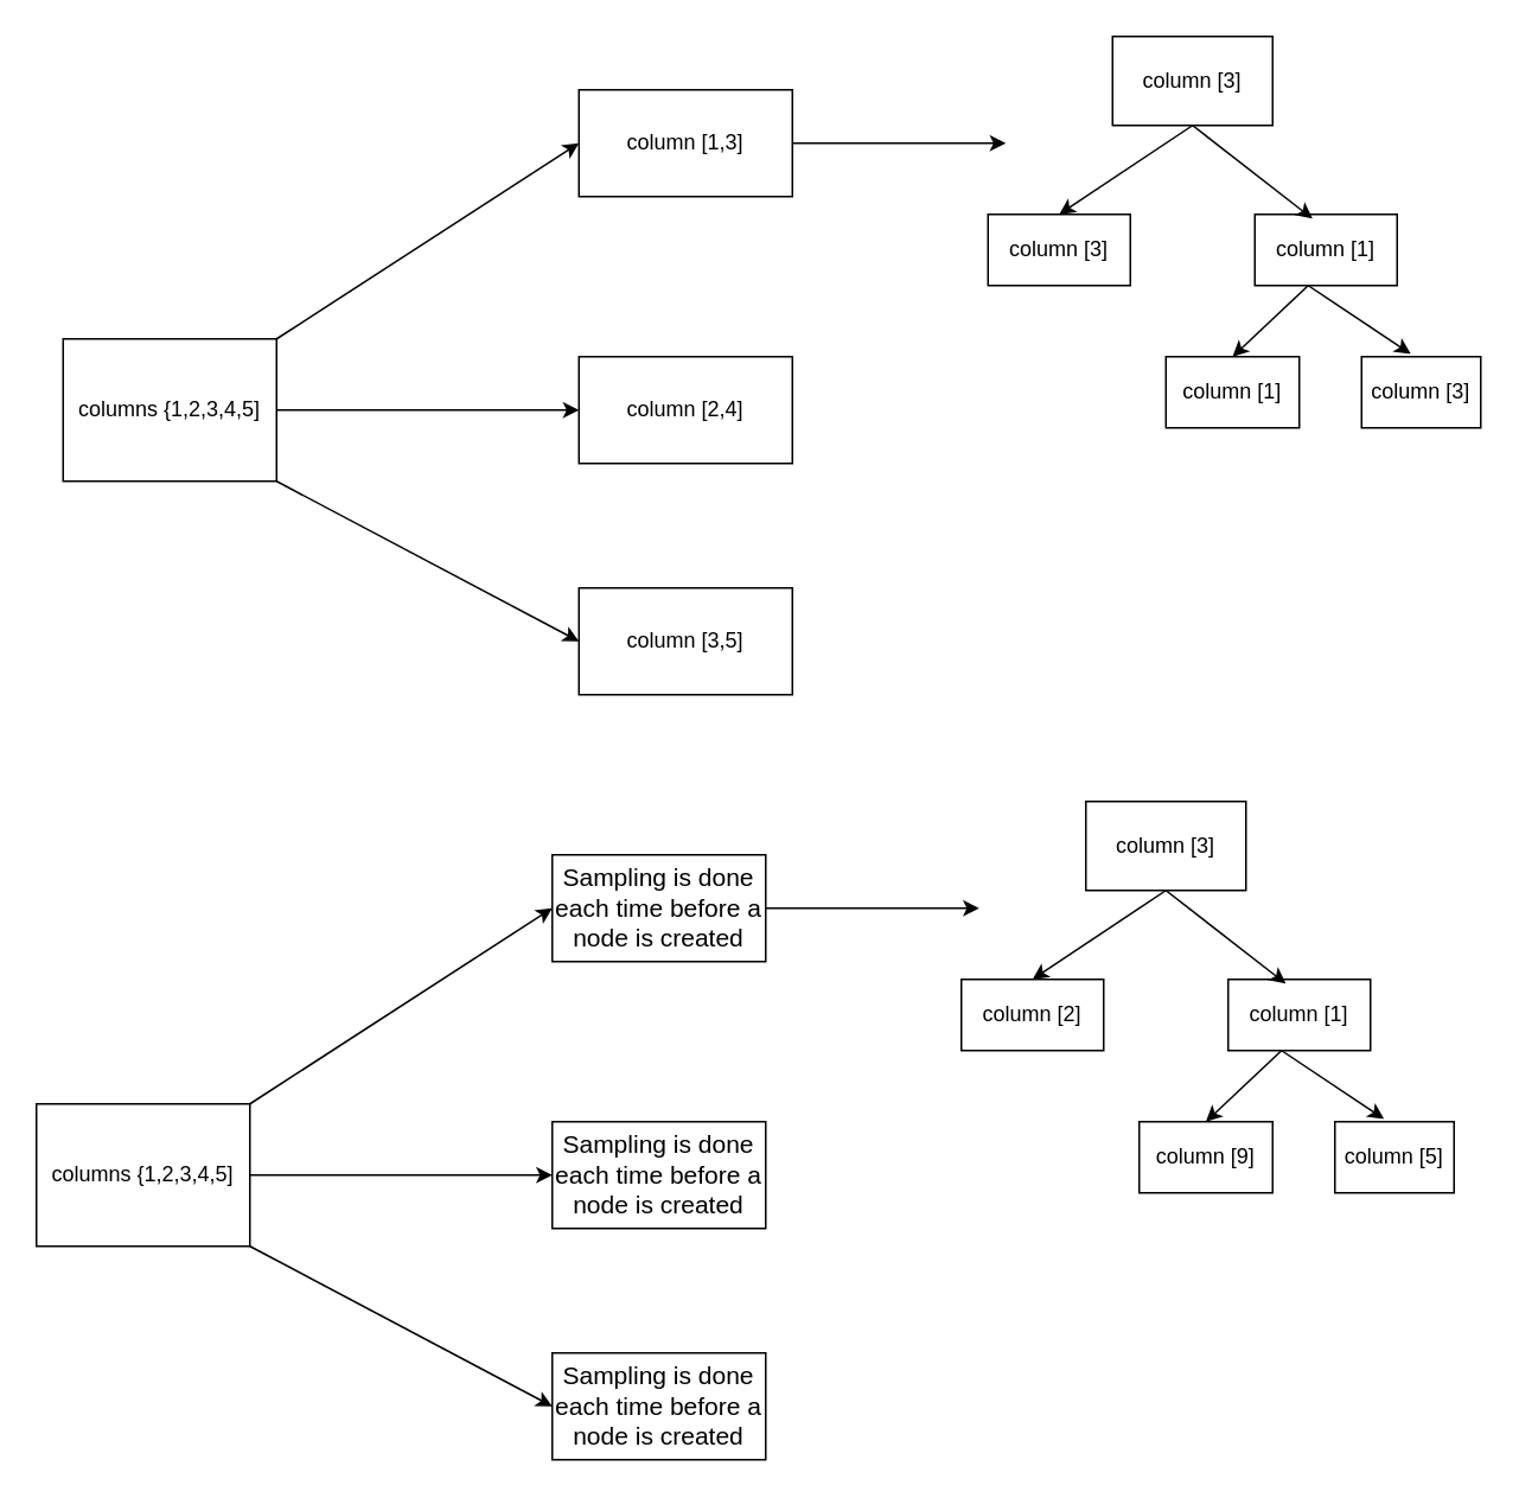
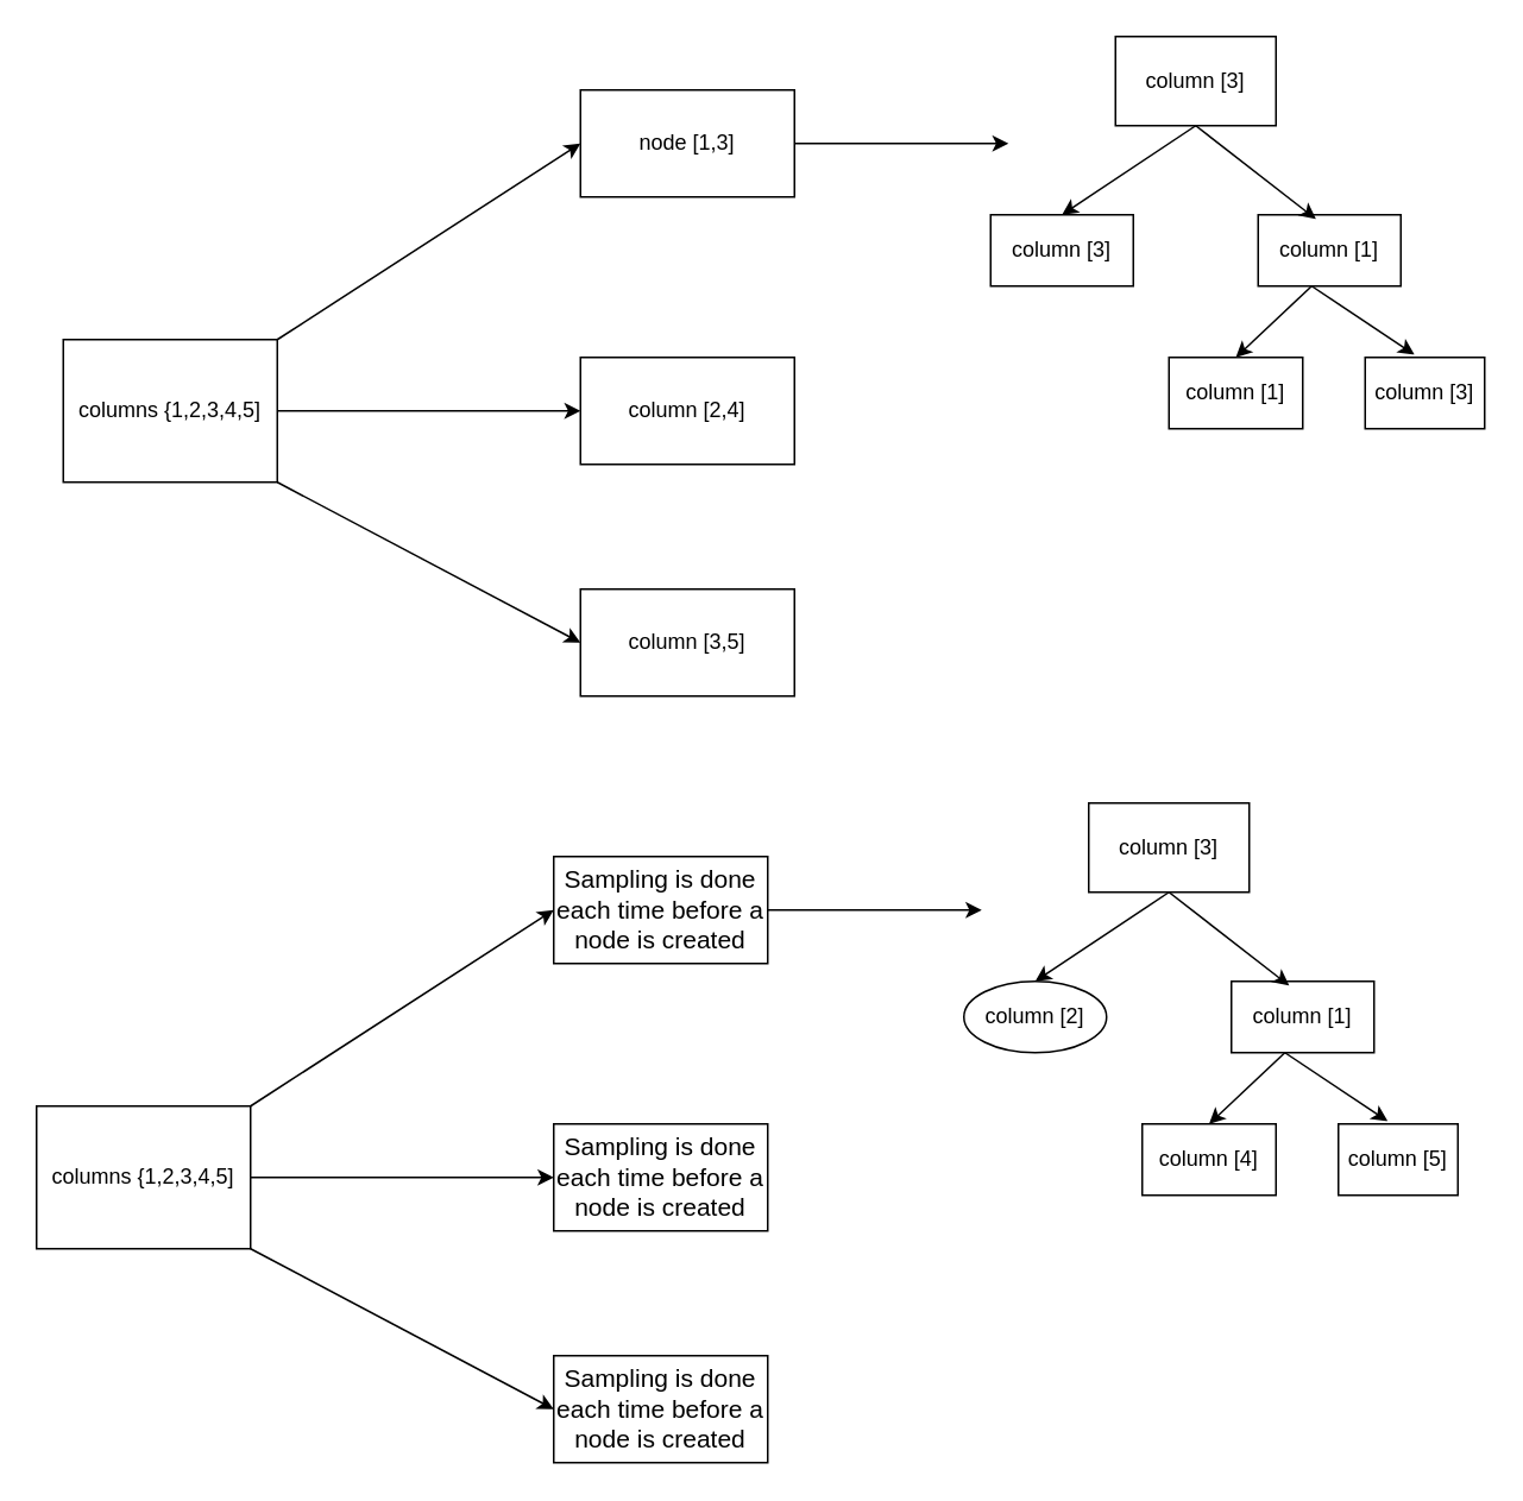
  <mxCell id="0" />
  <mxCell id="1" parent="0" />
  <mxCell id="2" style="edgeStyle=orthogonalEdgeStyle;rounded=0;orthogonalLoop=1;jettySize=auto;html=1;" edge="1" parent="1" source="3" target="6"><mxGeometry relative="1" as="geometry" /></mxCell>
  <mxCell id="3" value="columns {1,2,3,4,5]" style="whiteSpace=wrap;html=1;" vertex="1" parent="1"><mxGeometry x="35" y="190" width="120" height="80" as="geometry" /></mxCell>
  <mxCell id="4" style="edgeStyle=orthogonalEdgeStyle;rounded=0;orthogonalLoop=1;jettySize=auto;html=1;" edge="1" parent="1" source="5"><mxGeometry relative="1" as="geometry"><mxPoint x="565" y="80" as="targetPoint" /></mxGeometry></mxCell>
- <mxCell id="5" value="column [1,3]" style="whiteSpace=wrap;html=1;" vertex="1" parent="1"><mxGeometry x="325" y="50" width="120" height="60" as="geometry" /></mxCell>
+ <mxCell id="5" value="node [1,3]" style="whiteSpace=wrap;html=1;" vertex="1" parent="1"><mxGeometry x="325" y="50" width="120" height="60" as="geometry" /></mxCell>
  <mxCell id="6" value="column [2,4]" style="whiteSpace=wrap;html=1;" vertex="1" parent="1"><mxGeometry x="325" y="200" width="120" height="60" as="geometry" /></mxCell>
  <mxCell id="7" value="column [3,5]" style="whiteSpace=wrap;html=1;" vertex="1" parent="1"><mxGeometry x="325" y="330" width="120" height="60" as="geometry" /></mxCell>
  <mxCell id="8" value="" style="endArrow=classic;html=1;rounded=0;entryX=0;entryY=0.5;entryDx=0;entryDy=0;" edge="1" parent="1" target="5"><mxGeometry width="50" height="50" relative="1" as="geometry"><mxPoint x="155" y="190" as="sourcePoint" /><mxPoint x="205" y="140" as="targetPoint" /></mxGeometry></mxCell>
  <mxCell id="9" value="" style="endArrow=classic;html=1;rounded=0;entryX=0;entryY=0.5;entryDx=0;entryDy=0;" edge="1" parent="1" target="7"><mxGeometry width="50" height="50" relative="1" as="geometry"><mxPoint x="155" y="270" as="sourcePoint" /><mxPoint x="205" y="220" as="targetPoint" /></mxGeometry></mxCell>
  <mxCell id="10" value="column [3]" style="whiteSpace=wrap;html=1;" vertex="1" parent="1"><mxGeometry x="625" y="20" width="90" height="50" as="geometry" /></mxCell>
  <mxCell id="11" value="column [3]" style="whiteSpace=wrap;html=1;" vertex="1" parent="1"><mxGeometry x="555" y="120" width="80" height="40" as="geometry" /></mxCell>
  <mxCell id="12" value="column [1]" style="whiteSpace=wrap;html=1;" vertex="1" parent="1"><mxGeometry x="705" y="120" width="80" height="40" as="geometry" /></mxCell>
  <mxCell id="13" value="column [1]" style="whiteSpace=wrap;html=1;" vertex="1" parent="1"><mxGeometry x="655" y="200" width="75" height="40" as="geometry" /></mxCell>
  <mxCell id="14" value="column [3]" style="whiteSpace=wrap;html=1;" vertex="1" parent="1"><mxGeometry x="765" y="200" width="67" height="40" as="geometry" /></mxCell>
  <mxCell id="15" value="" style="endArrow=classic;html=1;rounded=0;entryX=0.5;entryY=0;entryDx=0;entryDy=0;exitX=0.5;exitY=1;exitDx=0;exitDy=0;" edge="1" parent="1" source="10" target="11"><mxGeometry width="50" height="50" relative="1" as="geometry"><mxPoint x="667.5" y="100" as="sourcePoint" /><mxPoint x="717.5" y="50" as="targetPoint" /></mxGeometry></mxCell>
  <mxCell id="16" value="" style="endArrow=classic;html=1;rounded=0;entryX=0.405;entryY=0.06;entryDx=0;entryDy=0;exitX=0.5;exitY=1;exitDx=0;exitDy=0;entryPerimeter=0;" edge="1" parent="1" source="10" target="12"><mxGeometry width="50" height="50" relative="1" as="geometry"><mxPoint x="667.5" y="100" as="sourcePoint" /><mxPoint x="717.5" y="50" as="targetPoint" /></mxGeometry></mxCell>
  <mxCell id="17" value="" style="endArrow=classic;html=1;rounded=0;entryX=0.412;entryY=-0.04;entryDx=0;entryDy=0;entryPerimeter=0;" edge="1" parent="1" target="14"><mxGeometry width="50" height="50" relative="1" as="geometry"><mxPoint x="735" y="160" as="sourcePoint" /><mxPoint x="785" y="110" as="targetPoint" /></mxGeometry></mxCell>
  <mxCell id="18" value="" style="endArrow=classic;html=1;rounded=0;entryX=0.5;entryY=0;entryDx=0;entryDy=0;" edge="1" parent="1" target="13"><mxGeometry width="50" height="50" relative="1" as="geometry"><mxPoint x="735" y="160" as="sourcePoint" /><mxPoint x="785" y="110" as="targetPoint" /></mxGeometry></mxCell>
  <mxCell id="19" style="edgeStyle=orthogonalEdgeStyle;rounded=0;orthogonalLoop=1;jettySize=auto;html=1;" edge="1" parent="1" source="20" target="23"><mxGeometry relative="1" as="geometry" /></mxCell>
  <mxCell id="20" value="columns {1,2,3,4,5]" style="whiteSpace=wrap;html=1;" vertex="1" parent="1"><mxGeometry x="20" y="620" width="120" height="80" as="geometry" /></mxCell>
  <mxCell id="21" style="edgeStyle=orthogonalEdgeStyle;rounded=0;orthogonalLoop=1;jettySize=auto;html=1;" edge="1" parent="1" source="22"><mxGeometry relative="1" as="geometry"><mxPoint x="550" y="510" as="targetPoint" /></mxGeometry></mxCell>
  <mxCell id="22" value="&lt;font style=&quot;font-size: 14px;&quot;&gt;Sampling is done each time before a node is created&lt;/font&gt;" style="whiteSpace=wrap;html=1;" vertex="1" parent="1"><mxGeometry x="310" y="480" width="120" height="60" as="geometry" /></mxCell>
  <mxCell id="23" value="&lt;span style=&quot;font-size: 14px;&quot;&gt;Sampling is done each time before a node is created&lt;/span&gt;" style="whiteSpace=wrap;html=1;" vertex="1" parent="1"><mxGeometry x="310" y="630" width="120" height="60" as="geometry" /></mxCell>
  <mxCell id="24" value="&lt;span style=&quot;font-size: 14px;&quot;&gt;Sampling is done each time before a node is created&lt;/span&gt;" style="whiteSpace=wrap;html=1;" vertex="1" parent="1"><mxGeometry x="310" y="760" width="120" height="60" as="geometry" /></mxCell>
  <mxCell id="25" value="" style="endArrow=classic;html=1;rounded=0;entryX=0;entryY=0.5;entryDx=0;entryDy=0;" edge="1" parent="1" target="22"><mxGeometry width="50" height="50" relative="1" as="geometry"><mxPoint x="140" y="620" as="sourcePoint" /><mxPoint x="190" y="570" as="targetPoint" /></mxGeometry></mxCell>
  <mxCell id="26" value="" style="endArrow=classic;html=1;rounded=0;entryX=0;entryY=0.5;entryDx=0;entryDy=0;" edge="1" parent="1" target="24"><mxGeometry width="50" height="50" relative="1" as="geometry"><mxPoint x="140" y="700" as="sourcePoint" /><mxPoint x="190" y="650" as="targetPoint" /></mxGeometry></mxCell>
  <mxCell id="27" value="column [3]" style="whiteSpace=wrap;html=1;" vertex="1" parent="1"><mxGeometry x="610" y="450" width="90" height="50" as="geometry" /></mxCell>
- <mxCell id="28" value="column [2]" style="whiteSpace=wrap;html=1;" vertex="1" parent="1"><mxGeometry x="540" y="550" width="80" height="40" as="geometry" /></mxCell>
+ <mxCell id="28" value="column [2]" style="ellipse;whiteSpace=wrap;html=1;" vertex="1" parent="1"><mxGeometry x="540" y="550" width="80" height="40" as="geometry" /></mxCell>
  <mxCell id="29" value="column [1]" style="whiteSpace=wrap;html=1;" vertex="1" parent="1"><mxGeometry x="690" y="550" width="80" height="40" as="geometry" /></mxCell>
- <mxCell id="30" value="column [9]" style="whiteSpace=wrap;html=1;" vertex="1" parent="1"><mxGeometry x="640" y="630" width="75" height="40" as="geometry" /></mxCell>
+ <mxCell id="30" value="column [4]" style="whiteSpace=wrap;html=1;" vertex="1" parent="1"><mxGeometry x="640" y="630" width="75" height="40" as="geometry" /></mxCell>
  <mxCell id="31" value="column [5]" style="whiteSpace=wrap;html=1;" vertex="1" parent="1"><mxGeometry x="750" y="630" width="67" height="40" as="geometry" /></mxCell>
  <mxCell id="32" value="" style="endArrow=classic;html=1;rounded=0;entryX=0.5;entryY=0;entryDx=0;entryDy=0;exitX=0.5;exitY=1;exitDx=0;exitDy=0;" edge="1" parent="1" source="27" target="28"><mxGeometry width="50" height="50" relative="1" as="geometry"><mxPoint x="652.5" y="530" as="sourcePoint" /><mxPoint x="702.5" y="480" as="targetPoint" /></mxGeometry></mxCell>
  <mxCell id="33" value="" style="endArrow=classic;html=1;rounded=0;entryX=0.405;entryY=0.06;entryDx=0;entryDy=0;exitX=0.5;exitY=1;exitDx=0;exitDy=0;entryPerimeter=0;" edge="1" parent="1" source="27" target="29"><mxGeometry width="50" height="50" relative="1" as="geometry"><mxPoint x="652.5" y="530" as="sourcePoint" /><mxPoint x="702.5" y="480" as="targetPoint" /></mxGeometry></mxCell>
  <mxCell id="34" value="" style="endArrow=classic;html=1;rounded=0;entryX=0.412;entryY=-0.04;entryDx=0;entryDy=0;entryPerimeter=0;" edge="1" parent="1" target="31"><mxGeometry width="50" height="50" relative="1" as="geometry"><mxPoint x="720" y="590" as="sourcePoint" /><mxPoint x="770" y="540" as="targetPoint" /></mxGeometry></mxCell>
  <mxCell id="35" value="" style="endArrow=classic;html=1;rounded=0;entryX=0.5;entryY=0;entryDx=0;entryDy=0;" edge="1" parent="1" target="30"><mxGeometry width="50" height="50" relative="1" as="geometry"><mxPoint x="720" y="590" as="sourcePoint" /><mxPoint x="770" y="540" as="targetPoint" /></mxGeometry></mxCell>
